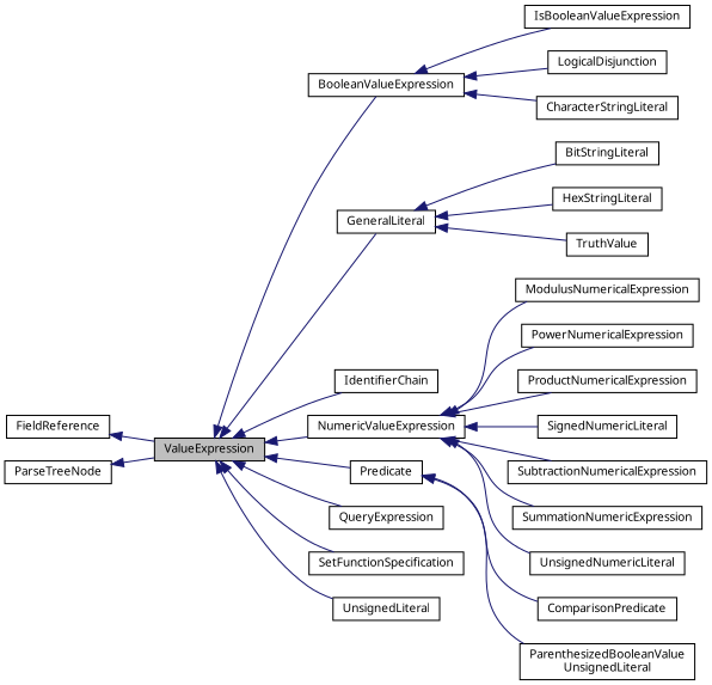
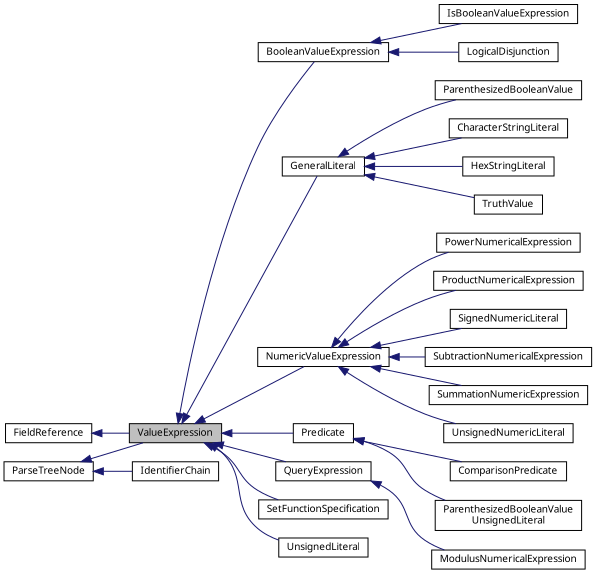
  digraph {
    fontname="Noto Sans"
    rankdir=LR
    node [color=black fillcolor=white fontname="Noto Sans" fontsize=10 shape=record style=filled]
    edge [color=midnightblue dir=back fontname="Noto Sans" fontsize=10 labelfontname=Helvetica labelfontsize=10 style=solid]
    n1 [fillcolor=grey75 fontcolor=black height=0.2 label=ValueExpression width=0.4]
    n2 [height=0.2 label=BooleanValueExpression width=0.4]
    n3 [height=0.2 label=GeneralLiteral width=0.4]
    n4 [height=0.2 label=IdentifierChain width=0.4]
    n5 [height=0.2 label=NumericValueExpression width=0.4]
    n6 [height=0.2 label=Predicate width=0.4]
    n7 [height=0.2 label=QueryExpression width=0.4]
    n8 [height=0.2 label=SetFunctionSpecification width=0.4]
    n9 [height=0.2 label=UnsignedLiteral width=0.4]
    n10 [height=0.2 label=IsBooleanValueExpression width=0.4]
    n11 [height=0.2 label=LogicalDisjunction width=0.4]
    n12 [height=0.2 label=FieldReference width=0.4]
-   n13 [height=0.2 label=BitStringLiteral width=0.4]
+   n13 [height=0.2 label=ParenthesizedBooleanValue width=0.4]
    n14 [height=0.2 label=CharacterStringLiteral width=0.4]
    n15 [height=0.2 label=HexStringLiteral width=0.4]
    n16 [height=0.2 label=TruthValue width=0.4]
    n17 [height=0.2 label=ModulusNumericalExpression width=0.4]
    n18 [height=0.2 label=PowerNumericalExpression width=0.4]
    n19 [height=0.2 label=ProductNumericalExpression width=0.4]
    n20 [height=0.2 label=SignedNumericLiteral width=0.4]
    n21 [height=0.2 label=SubtractionNumericalExpression width=0.4]
    n22 [height=0.2 label=SummationNumericExpression width=0.4]
    n23 [height=0.2 label=UnsignedNumericLiteral width=0.4]
    n24 [height=0.2 label=ComparisonPredicate width=0.4]
    n25 [height=0.2 label="ParenthesizedBooleanValue\lUnsignedLiteral" width=0.4]
    n26 [height=0.2 label=ParseTreeNode width=0.4]
    n1 -> n2
    n1 -> n3
-   n1 -> n4
+   n26 -> n4
    n1 -> n5
    n1 -> n6
    n1 -> n7
    n1 -> n8
    n1 -> n9
    n2 -> n10
    n2 -> n11
    n3 -> n13
-   n2 -> n14
+   n3 -> n14
    n3 -> n15
    n3 -> n16
-   n5 -> n17
+   n7 -> n17
    n5 -> n18
    n5 -> n19
    n5 -> n20
    n5 -> n21
    n5 -> n22
    n5 -> n23
    n6 -> n24
    n6 -> n25
    n12 -> n1
    n26 -> n1
  }
